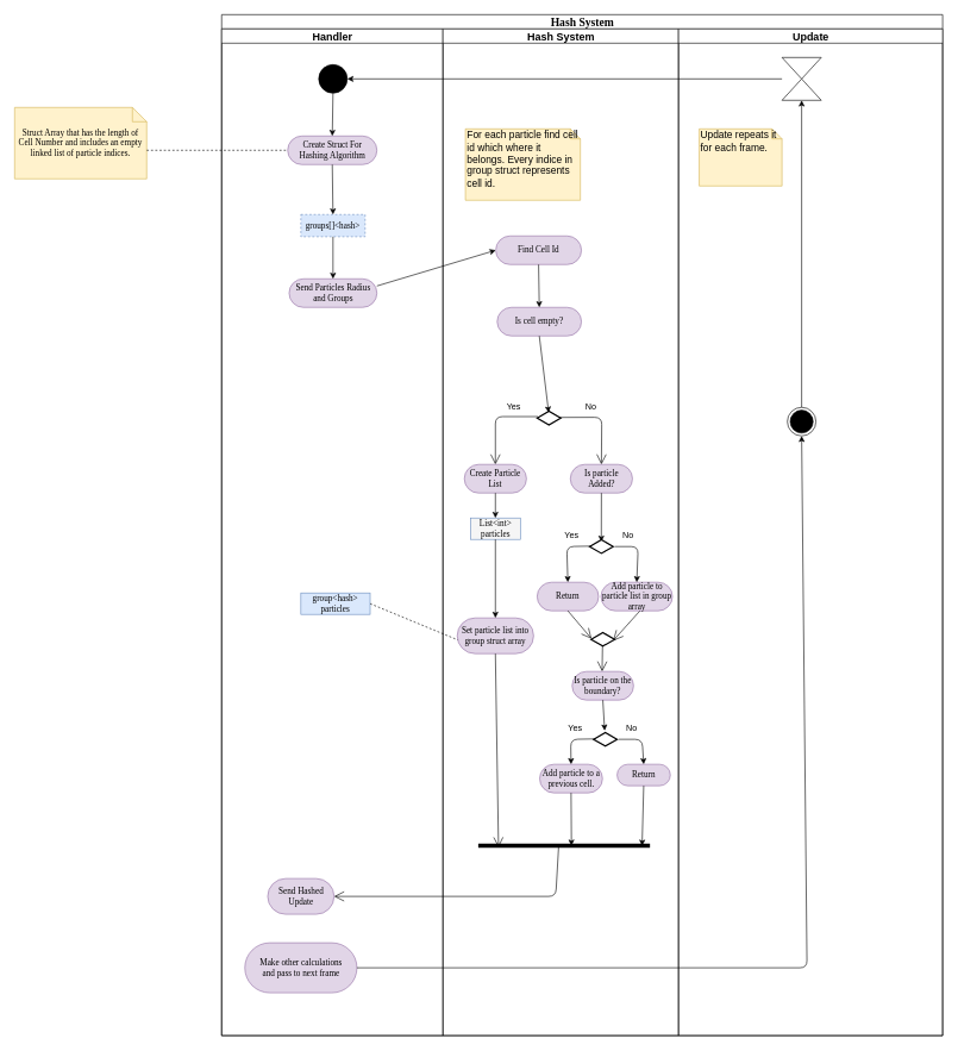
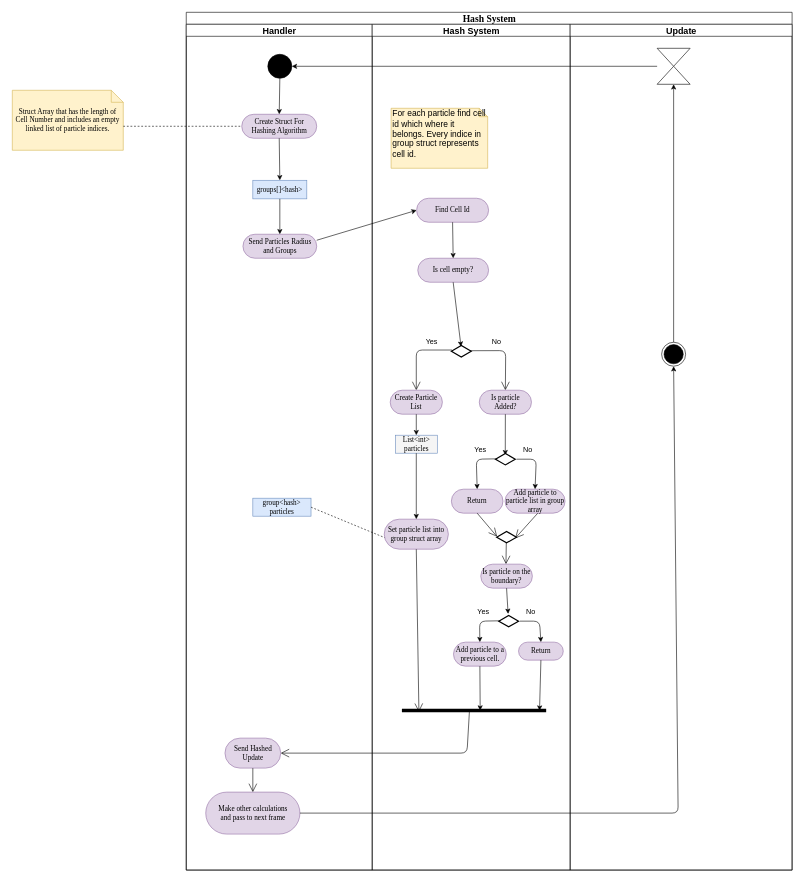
  <mxCell id="0" />
  <mxCell id="1" parent="0" />
  <mxCell id="2" value="&lt;font style=&quot;font-size: 16px&quot;&gt;Hash System&lt;/font&gt;" style="swimlane;html=1;childLayout=stackLayout;startSize=20;rounded=0;shadow=0;comic=0;labelBackgroundColor=none;strokeWidth=1;fontFamily=Verdana;fontSize=14;align=center;" parent="1" vertex="1"><mxGeometry x="310" y="20" width="1010" height="1430" as="geometry"><mxRectangle x="40" y="20" width="60" height="20" as="alternateBounds" /></mxGeometry></mxCell>
  <mxCell id="3" value="&lt;font style=&quot;font-size: 15px&quot;&gt;Handler&lt;/font&gt;" style="swimlane;html=1;startSize=20;" parent="2" vertex="1"><mxGeometry y="20" width="310" height="1410" as="geometry" /></mxCell>
  <mxCell id="4" value="" style="ellipse;whiteSpace=wrap;html=1;rounded=0;shadow=0;comic=0;labelBackgroundColor=none;strokeWidth=1;fillColor=#000000;fontFamily=Verdana;fontSize=12;align=center;" parent="3" vertex="1"><mxGeometry x="136" y="50" width="40" height="40" as="geometry" /></mxCell>
  <mxCell id="5" value="Send Particles Radius and Groups" style="rounded=1;whiteSpace=wrap;html=1;shadow=0;comic=0;labelBackgroundColor=none;strokeWidth=1;fontFamily=Verdana;fontSize=12;align=center;arcSize=50;fillColor=#e1d5e7;strokeColor=#9673a6;" parent="3" vertex="1"><mxGeometry x="94.5" y="350" width="123" height="40" as="geometry" /></mxCell>
  <mxCell id="6" value="Create Struct For Hashing Algorithm" style="rounded=1;whiteSpace=wrap;html=1;shadow=0;comic=0;labelBackgroundColor=none;strokeWidth=1;fontFamily=Verdana;fontSize=12;align=center;arcSize=50;fillColor=#e1d5e7;strokeColor=#9673a6;" parent="3" vertex="1"><mxGeometry x="92.5" y="150" width="125" height="40" as="geometry" /></mxCell>
- <mxCell id="7" value="groups[]&amp;lt;hash&amp;gt;" style="rounded=0;whiteSpace=wrap;html=1;shadow=0;comic=0;labelBackgroundColor=none;strokeWidth=1;fontFamily=Verdana;fontSize=12;align=center;arcSize=50;fillColor=#dae8fc;strokeColor=#6c8ebf;dashed=1;" parent="3" vertex="1"><mxGeometry x="111" y="260" width="90" height="31" as="geometry" /></mxCell>
+ <mxCell id="7" value="groups[]&amp;lt;hash&amp;gt;" style="rounded=0;whiteSpace=wrap;html=1;shadow=0;comic=0;labelBackgroundColor=none;strokeWidth=1;fontFamily=Verdana;fontSize=12;align=center;arcSize=50;fillColor=#dae8fc;strokeColor=#6c8ebf;" parent="3" vertex="1"><mxGeometry x="111" y="260" width="90" height="31" as="geometry" /></mxCell>
  <mxCell id="8" value="" style="endArrow=classic;html=1;entryX=0.5;entryY=0;entryDx=0;entryDy=0;exitX=0.5;exitY=1;exitDx=0;exitDy=0;" parent="3" source="4" target="6" edge="1"><mxGeometry width="50" height="50" relative="1" as="geometry"><mxPoint x="-230" y="90" as="sourcePoint" /><mxPoint x="-180" y="40" as="targetPoint" /></mxGeometry></mxCell>
  <mxCell id="9" value="" style="endArrow=classic;html=1;exitX=0.5;exitY=1;exitDx=0;exitDy=0;entryX=0.5;entryY=0;entryDx=0;entryDy=0;" parent="3" source="6" target="7" edge="1"><mxGeometry width="50" height="50" relative="1" as="geometry"><mxPoint x="150" y="200" as="sourcePoint" /><mxPoint x="180" y="240" as="targetPoint" /></mxGeometry></mxCell>
  <mxCell id="10" value="" style="endArrow=classic;html=1;entryX=0.5;entryY=0;entryDx=0;entryDy=0;exitX=0.5;exitY=1;exitDx=0;exitDy=0;" parent="3" source="7" target="5" edge="1"><mxGeometry width="50" height="50" relative="1" as="geometry"><mxPoint x="156" y="320" as="sourcePoint" /><mxPoint x="154.5" y="390" as="targetPoint" /></mxGeometry></mxCell>
  <mxCell id="11" value="Send Hashed Update" style="rounded=1;whiteSpace=wrap;html=1;shadow=0;comic=0;labelBackgroundColor=none;strokeWidth=1;fontFamily=Verdana;fontSize=12;align=center;arcSize=50;fillColor=#e1d5e7;strokeColor=#9673a6;" parent="3" vertex="1"><mxGeometry x="64.5" y="1190" width="93" height="50" as="geometry" /></mxCell>
  <mxCell id="12" value="Make other calculations&lt;br&gt;and pass to next frame" style="rounded=1;whiteSpace=wrap;html=1;shadow=0;comic=0;labelBackgroundColor=none;strokeWidth=1;fontFamily=Verdana;fontSize=12;align=center;arcSize=50;fillColor=#e1d5e7;strokeColor=#9673a6;" parent="3" vertex="1"><mxGeometry x="32.5" y="1280" width="157" height="70" as="geometry" /></mxCell>
+ <mxCell id="13" value="" style="endArrow=open;endFill=1;endSize=12;html=1;fontSize=14;exitX=0.5;exitY=1;exitDx=0;exitDy=0;entryX=0.5;entryY=0;entryDx=0;entryDy=0;" parent="3" source="11" target="12" edge="1"><mxGeometry width="160" relative="1" as="geometry"><mxPoint x="181" y="1225" as="sourcePoint" /><mxPoint x="179.758" y="1291.272" as="targetPoint" /></mxGeometry></mxCell>
  <mxCell id="14" value="group&amp;lt;hash&amp;gt; particles" style="rounded=0;whiteSpace=wrap;html=1;shadow=0;comic=0;labelBackgroundColor=none;strokeWidth=1;fontFamily=Verdana;fontSize=12;align=center;arcSize=50;fillColor=#dae8fc;strokeColor=#6c8ebf;" parent="3" vertex="1"><mxGeometry x="111" y="790" width="97" height="30" as="geometry" /></mxCell>
  <mxCell id="15" value="&lt;font style=&quot;font-size: 15px&quot;&gt;Hash System&lt;/font&gt;" style="swimlane;html=1;startSize=20;" parent="2" vertex="1"><mxGeometry x="310" y="20" width="330" height="1410" as="geometry" /></mxCell>
  <mxCell id="16" value="Find Cell Id" style="rounded=1;whiteSpace=wrap;html=1;shadow=0;comic=0;labelBackgroundColor=none;strokeWidth=1;fontFamily=Verdana;fontSize=12;align=center;arcSize=50;fillColor=#e1d5e7;strokeColor=#9673a6;" parent="15" vertex="1"><mxGeometry x="74" y="290" width="120" height="40" as="geometry" /></mxCell>
  <mxCell id="17" value="For each particle find cell id which where it belongs. Every indice in group struct represents cell id." style="shape=note;whiteSpace=wrap;html=1;size=14;verticalAlign=top;align=left;spacingTop=-6;strokeWidth=1;fontSize=14;fillColor=#fff2cc;strokeColor=#d6b656;" parent="15" vertex="1"><mxGeometry x="31.5" y="140" width="161" height="100" as="geometry" /></mxCell>
  <mxCell id="18" value="Is cell empty?" style="rounded=1;whiteSpace=wrap;html=1;shadow=0;comic=0;labelBackgroundColor=none;strokeWidth=1;fontFamily=Verdana;fontSize=12;align=center;arcSize=50;fillColor=#e1d5e7;strokeColor=#9673a6;" parent="15" vertex="1"><mxGeometry x="76" y="390" width="118" height="40" as="geometry" /></mxCell>
  <mxCell id="19" value="" style="html=1;whiteSpace=wrap;aspect=fixed;shape=isoRectangle;strokeWidth=2;" parent="15" vertex="1"><mxGeometry x="132" y="535" width="33" height="20" as="geometry" /></mxCell>
  <mxCell id="20" value="" style="endArrow=open;endFill=1;endSize=12;html=1;exitX=0.03;exitY=0.4;exitDx=0;exitDy=0;exitPerimeter=0;entryX=0.5;entryY=0;entryDx=0;entryDy=0;" parent="15" source="19" target="24" edge="1"><mxGeometry width="160" relative="1" as="geometry"><mxPoint x="129.5" y="494" as="sourcePoint" /><mxPoint x="73.5" y="545" as="targetPoint" /><Array as="points"><mxPoint x="73.5" y="543" /></Array></mxGeometry></mxCell>
  <mxCell id="21" value="Yes" style="text;html=1;align=center;verticalAlign=middle;resizable=0;points=[];;autosize=1;" parent="15" vertex="1"><mxGeometry x="78.5" y="520" width="40" height="20" as="geometry" /></mxCell>
  <mxCell id="22" value="No" style="text;html=1;align=center;verticalAlign=middle;resizable=0;points=[];;autosize=1;" parent="15" vertex="1"><mxGeometry x="191.5" y="520" width="30" height="20" as="geometry" /></mxCell>
  <mxCell id="23" value="" style="endArrow=open;endFill=1;endSize=12;html=1;exitX=0.934;exitY=0.458;exitDx=0;exitDy=0;exitPerimeter=0;entryX=0.5;entryY=0;entryDx=0;entryDy=0;" parent="15" source="19" target="25" edge="1"><mxGeometry width="160" relative="1" as="geometry"><mxPoint x="252.5" y="495.0" as="sourcePoint" /><mxPoint x="223.5" y="546" as="targetPoint" /><Array as="points"><mxPoint x="222.5" y="544" /></Array></mxGeometry></mxCell>
  <mxCell id="24" value="Create Particle List" style="rounded=1;whiteSpace=wrap;html=1;shadow=0;comic=0;labelBackgroundColor=none;strokeWidth=1;fontFamily=Verdana;fontSize=12;align=center;arcSize=50;fillColor=#e1d5e7;strokeColor=#9673a6;" parent="15" vertex="1"><mxGeometry x="30" y="610" width="87" height="40" as="geometry" /></mxCell>
  <mxCell id="25" value="Is particle Added?" style="rounded=1;whiteSpace=wrap;html=1;shadow=0;comic=0;labelBackgroundColor=none;strokeWidth=1;fontFamily=Verdana;fontSize=12;align=center;arcSize=50;fillColor=#e1d5e7;strokeColor=#9673a6;" parent="15" vertex="1"><mxGeometry x="178.5" y="610" width="87" height="40" as="geometry" /></mxCell>
  <mxCell id="26" value="List&amp;lt;int&amp;gt; particles" style="rounded=0;whiteSpace=wrap;html=1;shadow=0;comic=0;labelBackgroundColor=none;strokeWidth=1;fontFamily=Verdana;fontSize=12;align=center;arcSize=50;fillColor=#f5f5f5;strokeColor=#6c8ebf;" parent="15" vertex="1"><mxGeometry x="38.5" y="685" width="70" height="30" as="geometry" /></mxCell>
  <mxCell id="27" value="Set particle list into group struct array" style="rounded=1;whiteSpace=wrap;html=1;shadow=0;comic=0;labelBackgroundColor=none;strokeWidth=1;fontFamily=Verdana;fontSize=12;align=center;arcSize=50;fillColor=#e1d5e7;strokeColor=#9673a6;" parent="15" vertex="1"><mxGeometry x="20" y="825" width="107" height="50" as="geometry" /></mxCell>
  <mxCell id="28" value="Add particle to particle list in group array" style="rounded=1;whiteSpace=wrap;html=1;shadow=0;comic=0;labelBackgroundColor=none;strokeWidth=1;fontFamily=Verdana;fontSize=12;align=center;arcSize=50;fillColor=#e1d5e7;strokeColor=#9673a6;" parent="15" vertex="1"><mxGeometry x="221.5" y="775" width="100" height="40" as="geometry" /></mxCell>
  <mxCell id="29" value="" style="endArrow=classic;html=1;entryX=0.5;entryY=0;entryDx=0;entryDy=0;exitX=0.5;exitY=1;exitDx=0;exitDy=0;" parent="15" source="16" target="18" edge="1"><mxGeometry width="50" height="50" relative="1" as="geometry"><mxPoint x="160" y="550" as="sourcePoint" /><mxPoint x="170" y="560" as="targetPoint" /></mxGeometry></mxCell>
  <mxCell id="30" value="" style="endArrow=classic;html=1;exitX=0.5;exitY=1;exitDx=0;exitDy=0;entryX=0.488;entryY=0.119;entryDx=0;entryDy=0;entryPerimeter=0;" parent="15" source="18" target="19" edge="1"><mxGeometry width="50" height="50" relative="1" as="geometry"><mxPoint x="135" y="725" as="sourcePoint" /><mxPoint x="160" y="640" as="targetPoint" /></mxGeometry></mxCell>
  <mxCell id="31" value="" style="endArrow=classic;html=1;entryX=0.5;entryY=0;entryDx=0;entryDy=0;exitX=0.5;exitY=1;exitDx=0;exitDy=0;" parent="15" source="24" target="26" edge="1"><mxGeometry width="50" height="50" relative="1" as="geometry"><mxPoint x="88.0" y="685" as="sourcePoint" /><mxPoint x="88.0" y="745" as="targetPoint" /></mxGeometry></mxCell>
  <mxCell id="32" value="" style="endArrow=classic;html=1;exitX=0.5;exitY=1;exitDx=0;exitDy=0;entryX=0.495;entryY=0.168;entryDx=0;entryDy=0;entryPerimeter=0;" parent="15" source="25" target="33" edge="1"><mxGeometry width="50" height="50" relative="1" as="geometry"><mxPoint x="226.5" y="664" as="sourcePoint" /><mxPoint x="226.5" y="717" as="targetPoint" /></mxGeometry></mxCell>
  <mxCell id="33" value="" style="html=1;whiteSpace=wrap;aspect=fixed;shape=isoRectangle;strokeWidth=2;" parent="15" vertex="1"><mxGeometry x="205.5" y="715" width="33" height="20" as="geometry" /></mxCell>
  <mxCell id="34" value="" style="line;strokeWidth=6;fillColor=none;align=left;verticalAlign=middle;spacingTop=-1;spacingLeft=3;spacingRight=3;rotatable=0;labelPosition=right;points=[];portConstraint=eastwest;fontSize=14;" parent="15" vertex="1"><mxGeometry x="49.5" y="1140" width="240.5" height="8" as="geometry" /></mxCell>
  <mxCell id="35" value="" style="endArrow=open;endFill=1;endSize=12;html=1;fontSize=14;exitX=0.486;exitY=0.9;exitDx=0;exitDy=0;exitPerimeter=0;" parent="15" source="44" edge="1"><mxGeometry width="160" relative="1" as="geometry"><mxPoint x="233" y="915" as="sourcePoint" /><mxPoint x="223" y="900" as="targetPoint" /></mxGeometry></mxCell>
  <mxCell id="36" value="" style="endArrow=classic;html=1;entryX=0.5;entryY=0;entryDx=0;entryDy=0;exitX=0.5;exitY=1;exitDx=0;exitDy=0;" parent="15" source="26" target="27" edge="1"><mxGeometry width="50" height="50" relative="1" as="geometry"><mxPoint x="68" y="725" as="sourcePoint" /><mxPoint x="68" y="760" as="targetPoint" /></mxGeometry></mxCell>
  <mxCell id="37" value="" style="endArrow=classic;html=1;exitX=1.061;exitY=0.5;exitDx=0;exitDy=0;entryX=0.5;entryY=0;entryDx=0;entryDy=0;exitPerimeter=0;" parent="15" source="33" target="28" edge="1"><mxGeometry width="50" height="50" relative="1" as="geometry"><mxPoint x="293.5" y="691" as="sourcePoint" /><mxPoint x="276" y="775" as="targetPoint" /><Array as="points"><mxPoint x="273.5" y="725" /></Array></mxGeometry></mxCell>
  <mxCell id="38" value="No" style="text;html=1;align=center;verticalAlign=middle;resizable=0;points=[];;autosize=1;" parent="15" vertex="1"><mxGeometry x="243.5" y="700" width="30" height="20" as="geometry" /></mxCell>
  <mxCell id="39" value="Yes" style="text;html=1;align=center;verticalAlign=middle;resizable=0;points=[];;autosize=1;" parent="15" vertex="1"><mxGeometry x="159.5" y="700" width="40" height="20" as="geometry" /></mxCell>
  <mxCell id="40" value="" style="endArrow=classic;html=1;exitX=0.09;exitY=0.469;exitDx=0;exitDy=0;exitPerimeter=0;entryX=0.5;entryY=0;entryDx=0;entryDy=0;" parent="15" source="33" target="41" edge="1"><mxGeometry width="50" height="50" relative="1" as="geometry"><mxPoint x="178.5" y="705" as="sourcePoint" /><mxPoint x="173.5" y="775" as="targetPoint" /><Array as="points"><mxPoint x="173.5" y="725" /></Array></mxGeometry></mxCell>
  <mxCell id="41" value="Return" style="rounded=1;whiteSpace=wrap;html=1;shadow=0;comic=0;labelBackgroundColor=none;strokeWidth=1;fontFamily=Verdana;fontSize=12;align=center;arcSize=50;fillColor=#e1d5e7;strokeColor=#9673a6;" parent="15" vertex="1"><mxGeometry x="132" y="775" width="86" height="40" as="geometry" /></mxCell>
  <mxCell id="42" value="" style="endArrow=open;endFill=1;endSize=12;html=1;fontSize=14;entryX=0.937;entryY=0.59;entryDx=0;entryDy=0;exitX=0.5;exitY=1;exitDx=0;exitDy=0;entryPerimeter=0;" parent="15" target="44" edge="1"><mxGeometry width="160" relative="1" as="geometry"><mxPoint x="276" y="815" as="sourcePoint" /><mxPoint x="278.15" y="847.432" as="targetPoint" /></mxGeometry></mxCell>
  <mxCell id="43" value="" style="endArrow=open;endFill=1;endSize=12;html=1;fontSize=14;entryX=0.018;entryY=0.452;entryDx=0;entryDy=0;exitX=0.5;exitY=1;exitDx=0;exitDy=0;entryPerimeter=0;" parent="15" source="41" target="44" edge="1"><mxGeometry width="160" relative="1" as="geometry"><mxPoint x="121.615" y="848.864" as="sourcePoint" /><mxPoint x="174.2" y="849.144" as="targetPoint" /></mxGeometry></mxCell>
  <mxCell id="44" value="" style="html=1;whiteSpace=wrap;aspect=fixed;shape=isoRectangle;strokeWidth=2;" vertex="1" parent="15"><mxGeometry x="207.5" y="845" width="33" height="20" as="geometry" /></mxCell>
  <mxCell id="45" value="" style="endArrow=open;endFill=1;endSize=12;html=1;fontSize=14;exitX=0.5;exitY=1;exitDx=0;exitDy=0;entryX=0.118;entryY=0.784;entryDx=0;entryDy=0;entryPerimeter=0;" parent="15" source="27" target="34" edge="1"><mxGeometry width="160" relative="1" as="geometry"><mxPoint x="89.22" y="988.704" as="sourcePoint" /><mxPoint x="89.0" y="1053" as="targetPoint" /></mxGeometry></mxCell>
  <mxCell id="46" value="Is particle on the boundary?" style="rounded=1;whiteSpace=wrap;html=1;shadow=0;comic=0;labelBackgroundColor=none;strokeWidth=1;fontFamily=Verdana;fontSize=12;align=center;arcSize=50;fillColor=#e1d5e7;strokeColor=#9673a6;" vertex="1" parent="15"><mxGeometry x="181" y="900" width="86" height="40" as="geometry" /></mxCell>
  <mxCell id="47" value="" style="endArrow=classic;html=1;exitX=0.5;exitY=1;exitDx=0;exitDy=0;entryX=0.472;entryY=-0.109;entryDx=0;entryDy=0;entryPerimeter=0;" edge="1" parent="15" target="48" source="46"><mxGeometry width="50" height="50" relative="1" as="geometry"><mxPoint x="222" y="960" as="sourcePoint" /><mxPoint x="396.5" y="1277" as="targetPoint" /></mxGeometry></mxCell>
  <mxCell id="48" value="" style="html=1;whiteSpace=wrap;aspect=fixed;shape=isoRectangle;strokeWidth=2;" vertex="1" parent="15"><mxGeometry x="211" y="985" width="33" height="20" as="geometry" /></mxCell>
  <mxCell id="49" value="" style="endArrow=classic;html=1;exitX=1.061;exitY=0.5;exitDx=0;exitDy=0;entryX=0.5;entryY=0;entryDx=0;entryDy=0;exitPerimeter=0;" edge="1" parent="15" source="48" target="53"><mxGeometry width="50" height="50" relative="1" as="geometry"><mxPoint x="469.0" y="1211" as="sourcePoint" /><mxPoint x="277" y="1045" as="targetPoint" /><Array as="points"><mxPoint x="279" y="995" /></Array></mxGeometry></mxCell>
  <mxCell id="50" value="No" style="text;html=1;align=center;verticalAlign=middle;resizable=0;points=[];;autosize=1;" vertex="1" parent="15"><mxGeometry x="249" y="970" width="30" height="20" as="geometry" /></mxCell>
  <mxCell id="51" value="Yes" style="text;html=1;align=center;verticalAlign=middle;resizable=0;points=[];;autosize=1;" vertex="1" parent="15"><mxGeometry x="165" y="970" width="40" height="20" as="geometry" /></mxCell>
  <mxCell id="52" value="" style="endArrow=classic;html=1;exitX=0.09;exitY=0.469;exitDx=0;exitDy=0;exitPerimeter=0;entryX=0.5;entryY=0;entryDx=0;entryDy=0;" edge="1" parent="15" source="48" target="54"><mxGeometry width="50" height="50" relative="1" as="geometry"><mxPoint x="354" y="1225" as="sourcePoint" /><mxPoint x="180.5" y="1045" as="targetPoint" /><Array as="points"><mxPoint x="179" y="995" /></Array></mxGeometry></mxCell>
  <mxCell id="53" value="Return" style="rounded=1;whiteSpace=wrap;html=1;shadow=0;comic=0;labelBackgroundColor=none;strokeWidth=1;fontFamily=Verdana;fontSize=12;align=center;arcSize=50;fillColor=#e1d5e7;strokeColor=#9673a6;" vertex="1" parent="15"><mxGeometry x="244" y="1030" width="74.5" height="30" as="geometry" /></mxCell>
  <mxCell id="54" value="Add particle to a previous cell." style="rounded=1;whiteSpace=wrap;html=1;shadow=0;comic=0;labelBackgroundColor=none;strokeWidth=1;fontFamily=Verdana;fontSize=12;align=center;arcSize=50;fillColor=#e1d5e7;strokeColor=#9673a6;" vertex="1" parent="15"><mxGeometry x="135.5" y="1030" width="88" height="40" as="geometry" /></mxCell>
  <mxCell id="55" value="" style="endArrow=classic;html=1;exitX=0.5;exitY=1;exitDx=0;exitDy=0;" edge="1" parent="15" source="54"><mxGeometry width="50" height="50" relative="1" as="geometry"><mxPoint x="83.5" y="725" as="sourcePoint" /><mxPoint x="180" y="1144" as="targetPoint" /></mxGeometry></mxCell>
  <mxCell id="56" value="" style="endArrow=classic;html=1;entryX=0.954;entryY=0.518;entryDx=0;entryDy=0;exitX=0.5;exitY=1;exitDx=0;exitDy=0;entryPerimeter=0;" edge="1" parent="15" source="53" target="34"><mxGeometry width="50" height="50" relative="1" as="geometry"><mxPoint x="189.5" y="1080" as="sourcePoint" /><mxPoint x="184.471" y="1162.144" as="targetPoint" /></mxGeometry></mxCell>
  <mxCell id="57" value="" style="endArrow=classic;html=1;exitX=1;exitY=0.25;exitDx=0;exitDy=0;entryX=0;entryY=0.5;entryDx=0;entryDy=0;" parent="2" source="5" target="16" edge="1"><mxGeometry width="50" height="50" relative="1" as="geometry"><mxPoint x="150" y="500" as="sourcePoint" /><mxPoint x="350" y="320" as="targetPoint" /></mxGeometry></mxCell>
  <mxCell id="58" value="" style="endArrow=open;endFill=1;endSize=12;html=1;fontSize=14;exitX=0.468;exitY=0.698;exitDx=0;exitDy=0;exitPerimeter=0;entryX=1;entryY=0.5;entryDx=0;entryDy=0;" parent="2" source="34" target="11" edge="1"><mxGeometry width="160" relative="1" as="geometry"><mxPoint x="480" y="1170" as="sourcePoint" /><mxPoint x="450" y="1220" as="targetPoint" /><Array as="points"><mxPoint x="468" y="1235" /></Array></mxGeometry></mxCell>
  <mxCell id="59" value="" style="endArrow=classic;html=1;entryX=1;entryY=0.5;entryDx=0;entryDy=0;exitX=0;exitY=0.5;exitDx=0;exitDy=0;" parent="2" source="62" target="4" edge="1"><mxGeometry width="50" height="50" relative="1" as="geometry"><mxPoint x="720" y="100" as="sourcePoint" /><mxPoint x="720" y="160" as="targetPoint" /></mxGeometry></mxCell>
  <mxCell id="60" value="&lt;font style=&quot;font-size: 15px&quot;&gt;Update&lt;/font&gt;" style="swimlane;html=1;startSize=20;" parent="2" vertex="1"><mxGeometry x="640" y="20" width="370" height="1410" as="geometry" /></mxCell>
- <mxCell id="61" value="&lt;font style=&quot;font-size: 14px&quot;&gt;Update repeats it for each frame.&lt;/font&gt;" style="shape=note;whiteSpace=wrap;html=1;size=14;verticalAlign=top;align=left;spacingTop=-6;strokeWidth=1;fillColor=#fff2cc;strokeColor=#d6b656;" parent="60" vertex="1"><mxGeometry x="29" y="140" width="116" height="80" as="geometry" /></mxCell>
  <mxCell id="62" value="" style="shape=collate;whiteSpace=wrap;html=1;strokeWidth=1;fontSize=14;" parent="60" vertex="1"><mxGeometry x="145" y="40" width="55" height="60" as="geometry" /></mxCell>
  <mxCell id="63" value="" style="ellipse;html=1;shape=endState;fillColor=#000000;strokeColor=#000000;fontSize=12;" vertex="1" parent="60"><mxGeometry x="152.5" y="530" width="40" height="40" as="geometry" /></mxCell>
  <mxCell id="64" value="" style="endArrow=classic;html=1;entryX=0.5;entryY=1;entryDx=0;entryDy=0;exitX=0.5;exitY=0;exitDx=0;exitDy=0;" edge="1" parent="60" source="63" target="62"><mxGeometry width="50" height="50" relative="1" as="geometry"><mxPoint x="155" y="80" as="sourcePoint" /><mxPoint x="-454" y="80" as="targetPoint" /></mxGeometry></mxCell>
  <mxCell id="65" value="" style="endArrow=classic;html=1;exitX=1;exitY=0.5;exitDx=0;exitDy=0;entryX=0.5;entryY=1;entryDx=0;entryDy=0;" edge="1" parent="2" source="12" target="63"><mxGeometry width="50" height="50" relative="1" as="geometry"><mxPoint x="830" y="1363.529" as="sourcePoint" /><mxPoint x="820" y="620" as="targetPoint" /><Array as="points"><mxPoint x="820" y="1335" /></Array></mxGeometry></mxCell>
  <mxCell id="66" value="" style="endArrow=none;dashed=1;html=1;strokeWidth=1;fontSize=12;entryX=0.007;entryY=0.615;entryDx=0;entryDy=0;exitX=1;exitY=0.5;exitDx=0;exitDy=0;entryPerimeter=0;" edge="1" parent="2" source="14" target="27"><mxGeometry width="50" height="50" relative="1" as="geometry"><mxPoint x="200" y="1020" as="sourcePoint" /><mxPoint x="250" y="970" as="targetPoint" /></mxGeometry></mxCell>
  <mxCell id="67" value="Struct Array that has the length of Cell Number and includes an empty linked list of particle indices." style="shape=note;whiteSpace=wrap;html=1;rounded=0;shadow=0;comic=0;labelBackgroundColor=none;strokeWidth=1;fontFamily=Verdana;fontSize=12;align=center;size=20;fillColor=#fff2cc;strokeColor=#d6b656;" parent="1" vertex="1"><mxGeometry x="20" y="150" width="185" height="100" as="geometry" /></mxCell>
  <mxCell id="68" value="" style="text;strokeColor=none;fillColor=none;align=left;verticalAlign=middle;spacingTop=-1;spacingLeft=4;spacingRight=4;rotatable=0;labelPosition=right;points=[];portConstraint=eastwest;" parent="1" vertex="1"><mxGeometry x="20" y="1320" width="20" height="14" as="geometry" /></mxCell>
  <mxCell id="69" value="" style="endArrow=none;dashed=1;html=1;strokeWidth=1;fontSize=12;exitX=0;exitY=0;exitDx=185;exitDy=60;exitPerimeter=0;entryX=0;entryY=0.5;entryDx=0;entryDy=0;" edge="1" parent="1" source="67" target="6"><mxGeometry width="50" height="50" relative="1" as="geometry"><mxPoint x="360" y="270" as="sourcePoint" /><mxPoint x="410" y="220" as="targetPoint" /></mxGeometry></mxCell>
